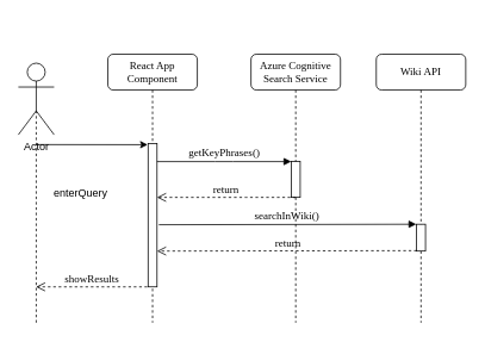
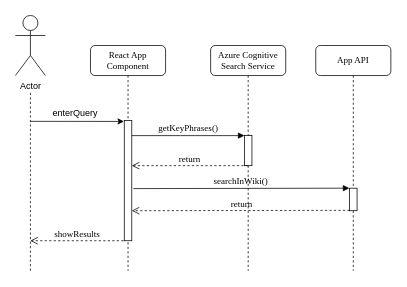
  <mxCell id="0" />
  <mxCell id="1" parent="0" />
  <mxCell id="2" value="React App Component" style="shape=umlLifeline;perimeter=lifelinePerimeter;whiteSpace=wrap;html=1;container=1;collapsible=0;recursiveResize=0;outlineConnect=0;rounded=1;shadow=0;comic=0;labelBackgroundColor=none;strokeWidth=1;fontFamily=Verdana;fontSize=12;align=center;" parent="1" vertex="1"><mxGeometry x="120" y="60" width="100" height="300" as="geometry" /></mxCell>
  <mxCell id="3" value="" style="html=1;points=[];perimeter=orthogonalPerimeter;rounded=0;shadow=0;comic=0;labelBackgroundColor=none;strokeWidth=1;fontFamily=Verdana;fontSize=12;align=center;" parent="2" vertex="1"><mxGeometry x="45" y="100" width="10" height="160" as="geometry" /></mxCell>
  <mxCell id="4" value="Azure Cognitive Search Service" style="shape=umlLifeline;perimeter=lifelinePerimeter;whiteSpace=wrap;html=1;container=1;collapsible=0;recursiveResize=0;outlineConnect=0;rounded=1;shadow=0;comic=0;labelBackgroundColor=none;strokeWidth=1;fontFamily=Verdana;fontSize=12;align=center;" parent="1" vertex="1"><mxGeometry x="280" y="60" width="100" height="300" as="geometry" /></mxCell>
  <mxCell id="5" value="" style="html=1;points=[];perimeter=orthogonalPerimeter;rounded=0;shadow=0;comic=0;labelBackgroundColor=none;strokeWidth=1;fontFamily=Verdana;fontSize=12;align=center;" parent="4" vertex="1"><mxGeometry x="45" y="120" width="10" height="40" as="geometry" /></mxCell>
- <mxCell id="6" value="Wiki API" style="shape=umlLifeline;perimeter=lifelinePerimeter;whiteSpace=wrap;html=1;container=1;collapsible=0;recursiveResize=0;outlineConnect=0;rounded=1;shadow=0;comic=0;labelBackgroundColor=none;strokeWidth=1;fontFamily=Verdana;fontSize=12;align=center;" parent="1" vertex="1"><mxGeometry x="420" y="60" width="100" height="300" as="geometry" /></mxCell>
+ <mxCell id="6" value="App API" style="shape=umlLifeline;perimeter=lifelinePerimeter;whiteSpace=wrap;html=1;container=1;collapsible=0;recursiveResize=0;outlineConnect=0;rounded=1;shadow=0;comic=0;labelBackgroundColor=none;strokeWidth=1;fontFamily=Verdana;fontSize=12;align=center;" parent="1" vertex="1"><mxGeometry x="420" y="60" width="100" height="300" as="geometry" /></mxCell>
  <mxCell id="7" value="" style="html=1;points=[];perimeter=orthogonalPerimeter;rounded=0;shadow=0;comic=0;labelBackgroundColor=none;strokeWidth=1;fontFamily=Verdana;fontSize=12;align=center;" parent="1" vertex="1"><mxGeometry x="465" y="250" width="10" height="30" as="geometry" /></mxCell>
  <mxCell id="8" value="getKeyPhrases()" style="html=1;verticalAlign=bottom;endArrow=block;entryX=0;entryY=0;labelBackgroundColor=none;fontFamily=Verdana;fontSize=12;edgeStyle=elbowEdgeStyle;elbow=vertical;" parent="1" source="3" target="5" edge="1"><mxGeometry relative="1" as="geometry"><mxPoint x="250" y="180" as="sourcePoint" /></mxGeometry></mxCell>
- <mxCell id="9" value="Actor" style="shape=umlActor;verticalLabelPosition=bottom;labelBackgroundColor=#ffffff;verticalAlign=top;html=1;outlineConnect=0;" vertex="1" parent="1"><mxGeometry x="20" y="70" width="40" height="80" as="geometry" /></mxCell>
+ <mxCell id="9" value="Actor" style="shape=umlActor;verticalLabelPosition=bottom;labelBackgroundColor=#ffffff;verticalAlign=top;html=1;outlineConnect=0;" vertex="1" parent="1"><mxGeometry x="20" y="20" width="40" height="80" as="geometry" /></mxCell>
  <mxCell id="10" value="" style="endArrow=none;dashed=1;html=1;" edge="1" parent="1"><mxGeometry width="50" height="50" relative="1" as="geometry"><mxPoint x="40" y="360" as="sourcePoint" /><mxPoint x="40" y="120" as="targetPoint" /></mxGeometry></mxCell>
  <mxCell id="11" value="&lt;br&gt;" style="endArrow=classic;html=1;entryX=-0.044;entryY=0.007;entryDx=0;entryDy=0;entryPerimeter=0;" edge="1" parent="1" target="3"><mxGeometry width="50" height="50" relative="1" as="geometry"><mxPoint x="40" y="161" as="sourcePoint" /><mxPoint x="160" y="180" as="targetPoint" /></mxGeometry></mxCell>
- <mxCell id="12" value="enterQuery" style="text;html=1;strokeColor=none;fillColor=none;align=center;verticalAlign=middle;whiteSpace=wrap;rounded=0;" vertex="1" parent="1"><mxGeometry x="70" y="205" width="40" height="20" as="geometry" /></mxCell>
+ <mxCell id="12" value="enterQuery" style="text;html=1;strokeColor=none;fillColor=none;align=center;verticalAlign=middle;whiteSpace=wrap;rounded=0;" vertex="1" parent="1"><mxGeometry x="80" y="140" width="40" height="20" as="geometry" /></mxCell>
  <mxCell id="13" value="return" style="html=1;verticalAlign=bottom;endArrow=open;dashed=1;endSize=8;labelBackgroundColor=none;fontFamily=Verdana;fontSize=12;edgeStyle=elbowEdgeStyle;elbow=vertical;" edge="1" parent="1"><mxGeometry relative="1" as="geometry"><mxPoint x="175" y="220" as="targetPoint" /><Array as="points"><mxPoint x="265" y="220" /><mxPoint x="295" y="220" /></Array><mxPoint x="330" y="220" as="sourcePoint" /></mxGeometry></mxCell>
  <mxCell id="14" value="searchInWiki()" style="html=1;verticalAlign=bottom;endArrow=block;labelBackgroundColor=none;fontFamily=Verdana;fontSize=12;edgeStyle=elbowEdgeStyle;elbow=vertical;exitX=1.204;exitY=0.566;exitDx=0;exitDy=0;exitPerimeter=0;entryX=-0.03;entryY=0.004;entryDx=0;entryDy=0;entryPerimeter=0;" edge="1" parent="1" source="3" target="7"><mxGeometry relative="1" as="geometry"><mxPoint x="485" y="219.857" as="sourcePoint" /><mxPoint x="460" y="240" as="targetPoint" /><Array as="points"><mxPoint x="470" y="250" /></Array></mxGeometry></mxCell>
  <mxCell id="15" value="return" style="html=1;verticalAlign=bottom;endArrow=open;dashed=1;endSize=8;labelBackgroundColor=none;fontFamily=Verdana;fontSize=12;edgeStyle=elbowEdgeStyle;elbow=vertical;exitX=0.02;exitY=0.984;exitDx=0;exitDy=0;exitPerimeter=0;" edge="1" parent="1" source="7"><mxGeometry relative="1" as="geometry"><mxPoint x="175" y="280" as="targetPoint" /><Array as="points"><mxPoint x="180" y="280" /><mxPoint x="422.5" y="280" /></Array><mxPoint x="457.5" y="280" as="sourcePoint" /></mxGeometry></mxCell>
  <mxCell id="16" value="showResults" style="html=1;verticalAlign=bottom;endArrow=open;dashed=1;endSize=8;labelBackgroundColor=none;fontFamily=Verdana;fontSize=12;edgeStyle=elbowEdgeStyle;elbow=vertical;entryX=0.981;entryY=0.521;entryDx=0;entryDy=0;entryPerimeter=0;" edge="1" parent="1"><mxGeometry relative="1" as="geometry"><mxPoint x="39.81" y="319.857" as="targetPoint" /><Array as="points"><mxPoint x="45" y="320" /><mxPoint x="287.5" y="320" /></Array><mxPoint x="164" y="320" as="sourcePoint" /></mxGeometry></mxCell>
